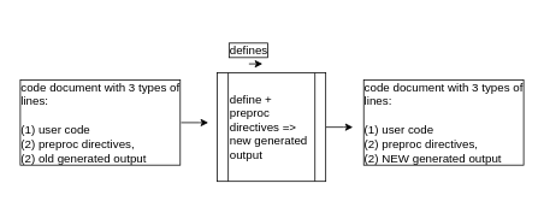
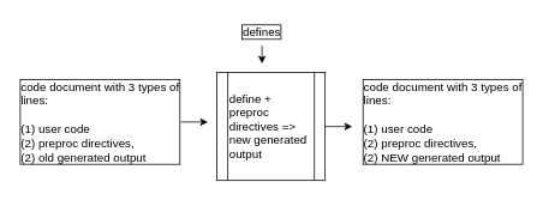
  <mxCell id="0" />
  <mxCell id="1" parent="0" />
  <mxCell id="2" value="" style="group" vertex="1" connectable="0" parent="1"><mxGeometry x="20" y="20" width="560" height="180" as="geometry" /></mxCell>
  <mxCell id="3" style="edgeStyle=orthogonalEdgeStyle;rounded=0;orthogonalLoop=1;jettySize=auto;html=1;fontSize=13;" edge="1" parent="2" source="4"><mxGeometry relative="1" as="geometry"><mxPoint x="210" y="115" as="targetPoint" /></mxGeometry></mxCell>
  <mxCell id="4" value="&lt;div&gt;code document with 3 types of lines:&lt;/div&gt;&lt;div&gt;&lt;br&gt;&lt;/div&gt;&lt;div&gt;(1) user code&lt;/div&gt;&lt;div&gt; (2) preproc directives, &lt;br&gt;&lt;/div&gt;&lt;div&gt;(2) old generated output&lt;/div&gt;" style="text;html=1;strokeColor=none;fillColor=none;align=left;verticalAlign=middle;whiteSpace=wrap;rounded=0;fontSize=13;labelBorderColor=#000000;" vertex="1" parent="2"><mxGeometry y="60" width="180" height="110" as="geometry" /></mxCell>
  <mxCell id="5" style="edgeStyle=orthogonalEdgeStyle;rounded=0;orthogonalLoop=1;jettySize=auto;html=1;exitX=0.5;exitY=1;exitDx=0;exitDy=0;fontSize=13;" edge="1" parent="2" source="6"><mxGeometry relative="1" as="geometry"><mxPoint x="270" y="50" as="targetPoint" /></mxGeometry></mxCell>
- <mxCell id="6" value="&lt;div&gt;defines&lt;/div&gt;" style="text;html=1;strokeColor=none;fillColor=none;align=center;verticalAlign=middle;whiteSpace=wrap;rounded=0;fontSize=13;labelBorderColor=#000000;" vertex="1" parent="2"><mxGeometry x="235" y="20" width="40" height="30" as="geometry" /></mxCell>
+ <mxCell id="6" value="&lt;div&gt;defines&lt;/div&gt;" style="text;html=1;strokeColor=none;fillColor=none;align=center;verticalAlign=middle;whiteSpace=wrap;rounded=0;fontSize=13;labelBorderColor=#000000;" vertex="1" parent="2"><mxGeometry x="250" width="40" height="30" as="geometry" /></mxCell>
  <mxCell id="7" style="edgeStyle=orthogonalEdgeStyle;rounded=0;orthogonalLoop=1;jettySize=auto;html=1;fontSize=13;" edge="1" parent="2" source="8"><mxGeometry relative="1" as="geometry"><mxPoint x="370" y="120" as="targetPoint" /></mxGeometry></mxCell>
  <mxCell id="8" value="define + preproc directives =&amp;gt; new generated output" style="shape=process;whiteSpace=wrap;html=1;backgroundOutline=1;fontSize=13;align=left;" vertex="1" parent="2"><mxGeometry x="220" y="60" width="120" height="120" as="geometry" /></mxCell>
  <mxCell id="9" value="&lt;div&gt;code document with 3 types of lines:&lt;/div&gt;&lt;div&gt;&lt;br&gt;&lt;/div&gt;&lt;div&gt;(1) user code&lt;/div&gt;&lt;div&gt; (2) preproc directives, &lt;br&gt;&lt;/div&gt;&lt;div&gt;(2) NEW generated output&lt;/div&gt;" style="text;html=1;strokeColor=none;fillColor=none;align=left;verticalAlign=middle;whiteSpace=wrap;rounded=0;fontSize=13;labelBorderColor=#000000;" vertex="1" parent="2"><mxGeometry x="380" y="60" width="180" height="110" as="geometry" /></mxCell>
